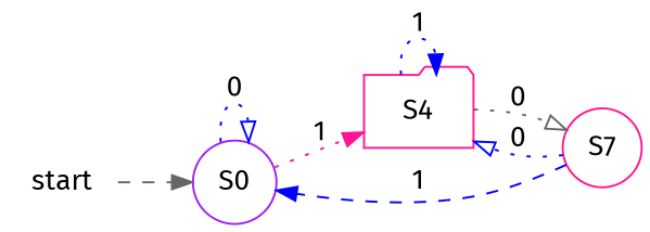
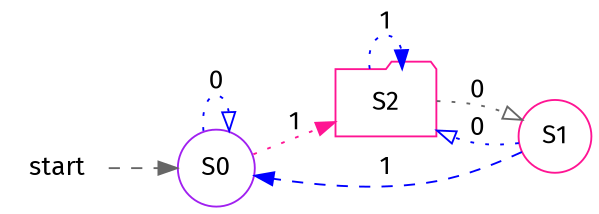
  digraph {
    fontname="Fira Sans"
    rankdir=LR
    node [color=deeppink fontname="Fira Sans" shape=circle]
    edge [arrowhead=normal color=blue fontname="Fira Sans" style=dotted]
    n1 [label=start shape=plaintext]
    n2 [color=purple label=S0]
-   n3 [label=S4 shape=folder]
-   n4 [label=S7]
+   n3 [label=S2 shape=folder]
+   n4 [label=S1]
    n1 -> n2 [color=gray40 style=dashed]
    n2 -> n2 [arrowhead=onormal label=0]
    n2 -> n3 [color=deeppink label=1]
    n3 -> n3 [label=1]
    n3 -> n4 [arrowhead=onormal color=gray40 label=0]
    n4 -> n2 [label=1 style=dashed]
    n4 -> n3 [arrowhead=onormal label=0]
  }
